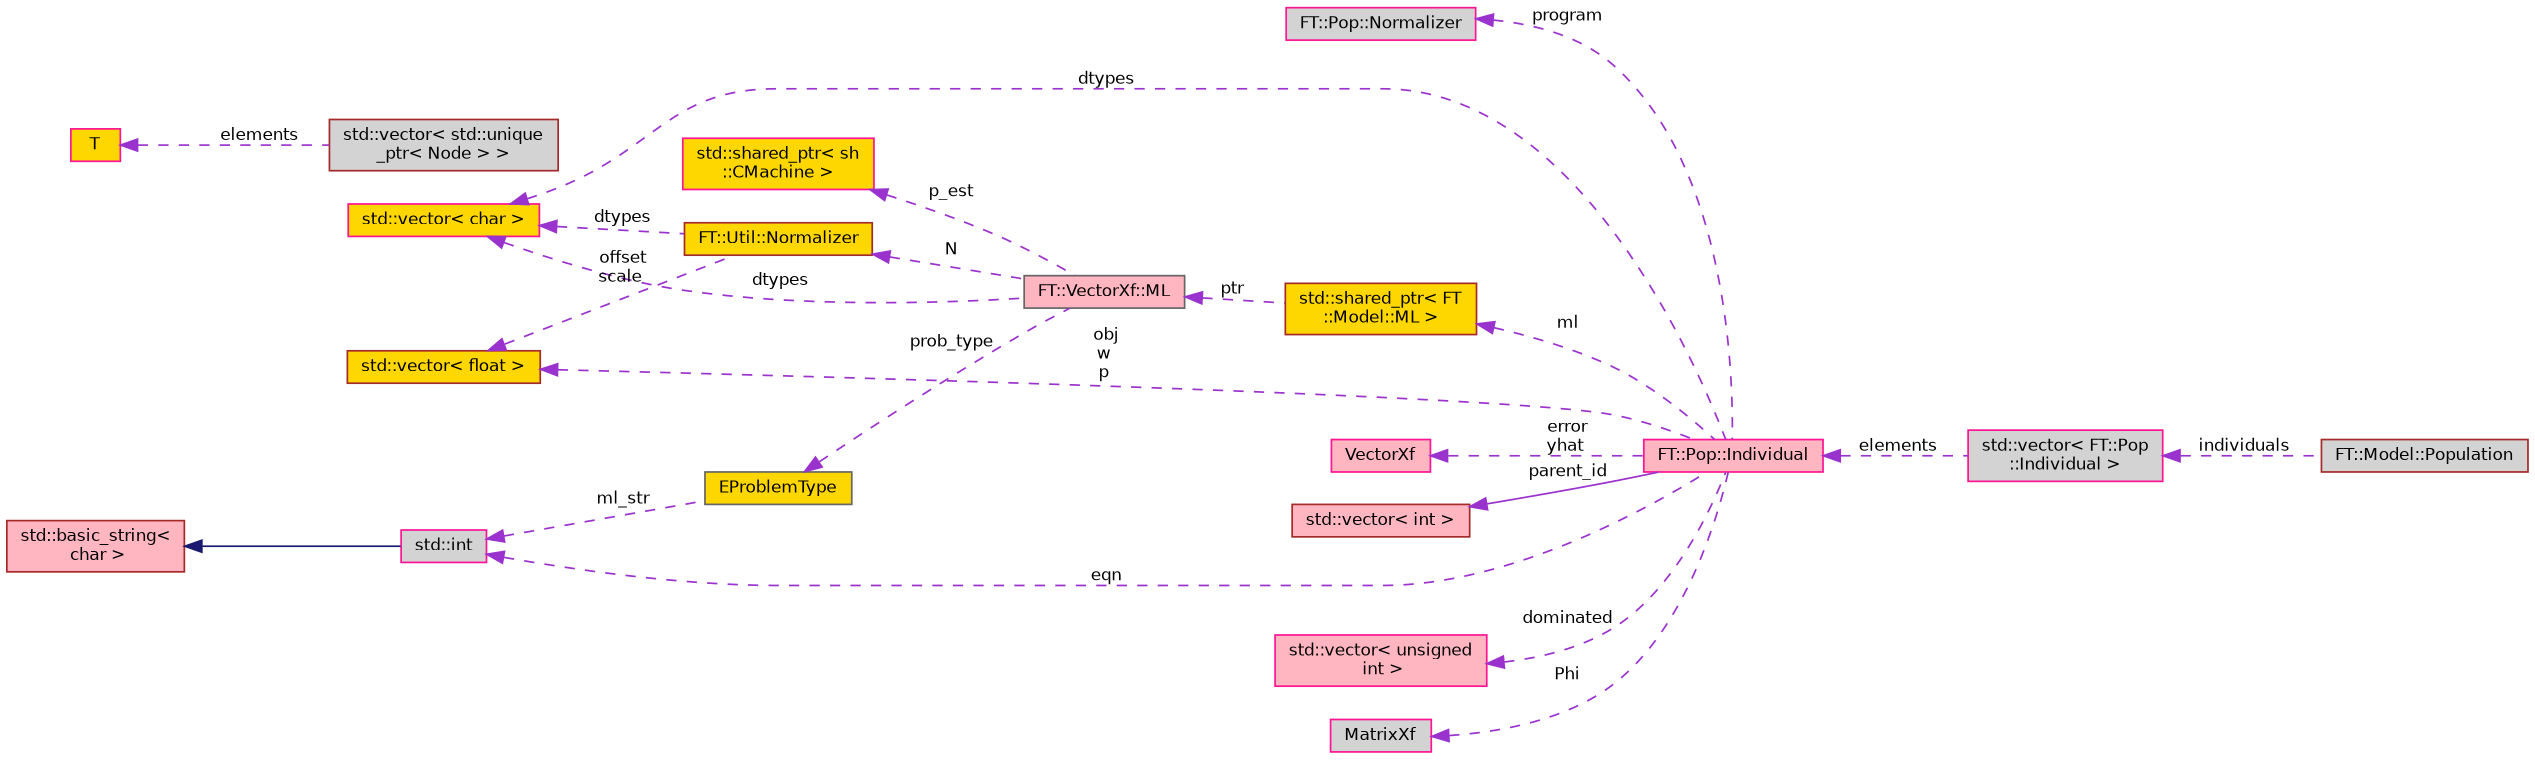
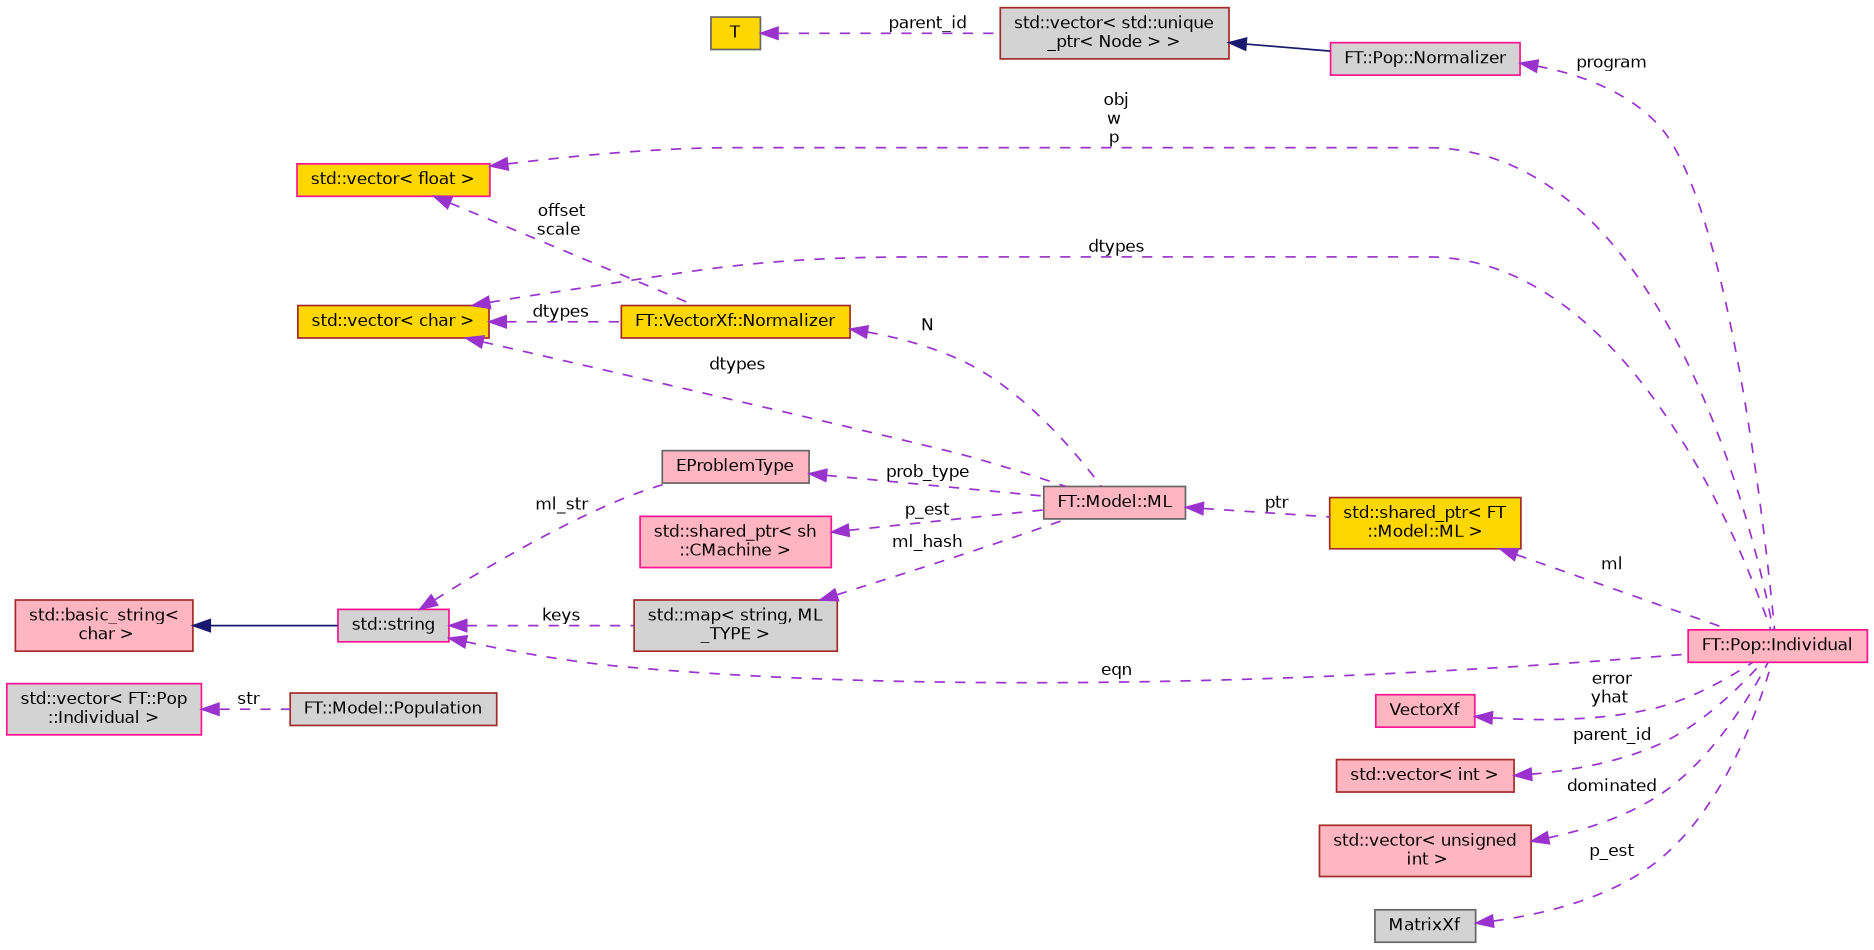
  digraph {
    rankdir=LR
    node [color=brown fillcolor=lightpink fontname=Helvetica fontsize=10 shape=record style=filled]
    edge [color=darkorchid3 dir=back fontname=Helvetica fontsize=10 labelfontname=Helvetica labelfontsize=10 style=dashed]
    n1 [fillcolor=lightgrey fontcolor=black height=0.2 label="FT::Model::Population" width=0.4]
    n2 [color=deeppink fillcolor=lightgrey height=0.2 label="std::vector\< FT::Pop\l::Individual \>" width=0.4]
    n3 [color=deeppink height=0.2 label="FT::Pop::Individual" width=0.4]
    n4 [color=deeppink fillcolor=lightgrey height=0.2 label="FT::Pop::Normalizer" width=0.4]
    n5 [fillcolor=lightgrey height=0.2 label="std::vector\< std::unique\l_ptr\< Node \> \>" width=0.4]
-   n6 [color=deeppink fillcolor=gold height=0.2 label=T width=0.4]
-   n7 [color=deeppink fillcolor=gold height=0.2 label="std::vector\< char \>" width=0.4]
-   n8 [color=gray40 height=0.2 label="FT::VectorXf::ML" width=0.4]
-   n9 [fillcolor=gold height=0.2 label="FT::Util::Normalizer" width=0.4]
+   n6 [color=gray40 fillcolor=gold height=0.2 label=T width=0.4]
+   n7 [fillcolor=gold height=0.2 label="std::vector\< char \>" width=0.4]
+   n8 [color=gray40 height=0.2 label="FT::Model::ML" width=0.4]
+   n9 [fillcolor=gold height=0.2 label="FT::VectorXf::Normalizer" width=0.4]
    n10 [fillcolor=gold height=0.2 label="std::shared_ptr\< FT\l::Model::ML \>" width=0.4]
-   n11 [color=deeppink fillcolor=lightgrey height=0.2 label="std::int" width=0.4]
-   n13 [color=gray40 fillcolor=gold height=0.2 label=EProblemType width=0.4]
+   n11 [color=deeppink fillcolor=lightgrey height=0.2 label="std::string" width=0.4]
+   n12 [fillcolor=lightgrey height=0.2 label="std::map\< string, ML\l_TYPE \>" width=0.4]
+   n13 [color=gray40 height=0.2 label=EProblemType width=0.4]
    n14 [height=0.2 label="std::basic_string\<\l char \>" width=0.4]
    n15 [color=deeppink height=0.2 label=VectorXf width=0.4]
    n16 [height=0.2 label="std::vector\< int \>" width=0.4]
-   n17 [fillcolor=gold height=0.2 label="std::vector\< float \>" width=0.4]
-   n18 [color=deeppink fillcolor=gold height=0.2 label="std::shared_ptr\< sh\l::CMachine \>" width=0.4]
-   n19 [color=deeppink height=0.2 label="std::vector\< unsigned\l int \>" width=0.4]
-   n20 [color=deeppink fillcolor=lightgrey height=0.2 label=MatrixXf width=0.4]
-   n2 -> n1 [label=" individuals"]
-   n3 -> n2 [label=" elements"]
+   n17 [color=deeppink fillcolor=gold height=0.2 label="std::vector\< float \>" width=0.4]
+   n18 [color=deeppink height=0.2 label="std::shared_ptr\< sh\l::CMachine \>" width=0.4]
+   n19 [height=0.2 label="std::vector\< unsigned\l int \>" width=0.4]
+   n20 [color=gray40 fillcolor=lightgrey height=0.2 label=MatrixXf width=0.4]
+   n2 -> n1 [label=" str"]
    n4 -> n3 [label=" program"]
-   n6 -> n5 [label=" elements"]
+   n5 -> n4 [color=midnightblue style=solid]
+   n6 -> n5 [label=" parent_id"]
    n7 -> n3 [label=" dtypes"]
    n7 -> n8 [label=" dtypes"]
    n7 -> n9 [label=" dtypes"]
    n8 -> n10 [label=" ptr"]
    n9 -> n8 [label=" N"]
    n10 -> n3 [label=" ml"]
    n11 -> n3 [label=" eqn"]
+   n11 -> n12 [label=" keys"]
    n11 -> n13 [label=" ml_str"]
+   n12 -> n8 [label=" ml_hash"]
    n13 -> n8 [label=" prob_type"]
    n14 -> n11 [color=midnightblue style=solid]
    n15 -> n3 [label=" error\nyhat"]
-   n16 -> n3 [label=" parent_id" style=solid]
+   n16 -> n3 [label=" parent_id"]
    n17 -> n3 [label=" obj\nw\np"]
    n17 -> n9 [label=" offset\nscale"]
    n18 -> n8 [label=" p_est"]
    n19 -> n3 [label=" dominated"]
-   n20 -> n3 [label=" Phi"]
+   n20 -> n3 [label=" p_est"]
  }
